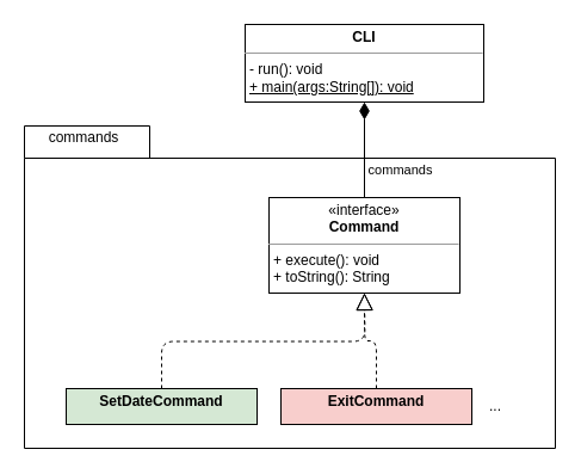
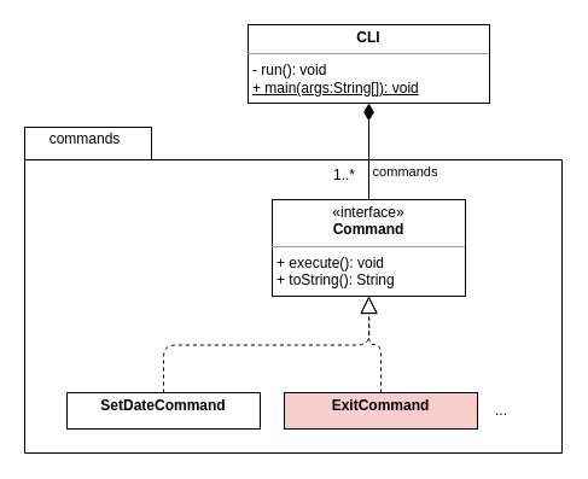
  <mxCell id="0" />
  <mxCell id="1" parent="0" />
  <mxCell id="2" value="" style="shape=folder;fontStyle=1;spacingTop=10;tabWidth=105;tabHeight=27;tabPosition=left;html=1;" vertex="1" parent="1"><mxGeometry x="20" y="105" width="445" height="270" as="geometry" /></mxCell>
  <mxCell id="3" value="commands" style="edgeStyle=orthogonalEdgeStyle;rounded=0;orthogonalLoop=1;jettySize=auto;html=1;startArrow=diamondThin;startFill=1;endArrow=none;endFill=0;endSize=6;targetPerimeterSpacing=0;strokeWidth=1;startSize=12;labelPosition=center;verticalLabelPosition=middle;align=center;verticalAlign=middle;" edge="1" parent="1" source="4" target="5"><mxGeometry x="0.429" y="30" relative="1" as="geometry"><mxPoint as="offset" /></mxGeometry></mxCell>
  <mxCell id="4" value="&lt;p style=&quot;margin: 0px ; margin-top: 4px ; text-align: center&quot;&gt;&lt;b&gt;CLI&lt;/b&gt;&lt;/p&gt;&lt;hr size=&quot;1&quot;&gt;&lt;p style=&quot;margin: 0px ; margin-left: 4px&quot;&gt;&lt;span&gt;- run(): void&lt;/span&gt;&lt;br&gt;&lt;/p&gt;&lt;p style=&quot;margin: 0px ; margin-left: 4px&quot;&gt;&lt;u&gt;+ main(args:String[]): void&lt;/u&gt;&lt;br&gt;&lt;/p&gt;" style="verticalAlign=top;align=left;overflow=fill;fontSize=12;fontFamily=Helvetica;html=1;" parent="1" vertex="1"><mxGeometry x="205" y="20" width="200" height="65" as="geometry" /></mxCell>
  <mxCell id="5" value="&lt;p style=&quot;margin: 0px ; margin-top: 4px ; text-align: center&quot;&gt;«interface»&lt;br&gt;&lt;b&gt;Command&lt;/b&gt;&lt;/p&gt;&lt;hr size=&quot;1&quot;&gt;&lt;p style=&quot;margin: 0px ; margin-left: 4px&quot;&gt;+ execute(): void&lt;/p&gt;&lt;p style=&quot;margin: 0px ; margin-left: 4px&quot;&gt;+ toString(): String&lt;/p&gt;" style="verticalAlign=top;align=left;overflow=fill;fontSize=12;fontFamily=Helvetica;html=1;" parent="1" vertex="1"><mxGeometry x="225" y="165" width="160" height="80" as="geometry" /></mxCell>
  <mxCell id="6" value="&lt;p style=&quot;margin: 0px ; margin-top: 4px ; text-align: center&quot;&gt;&lt;b&gt;ExitCommand&lt;/b&gt;&lt;/p&gt;" style="verticalAlign=top;align=left;overflow=fill;fontSize=12;fontFamily=Helvetica;html=1;fillColor=#f8cecc;" parent="1" vertex="1"><mxGeometry x="235" y="325" width="160" height="30" as="geometry" /></mxCell>
  <mxCell id="7" value="" style="endArrow=block;dashed=1;endFill=0;endSize=12;html=1;entryX=0.5;entryY=1;entryDx=0;entryDy=0;exitX=0.5;exitY=0;exitDx=0;exitDy=0;edgeStyle=orthogonalEdgeStyle;" parent="1" source="6" target="5" edge="1"><mxGeometry width="160" relative="1" as="geometry"><mxPoint x="205" y="375" as="sourcePoint" /><mxPoint x="365" y="375" as="targetPoint" /></mxGeometry></mxCell>
  <mxCell id="8" value="..." style="text;html=1;strokeColor=none;fillColor=none;align=center;verticalAlign=middle;whiteSpace=wrap;rounded=0;" parent="1" vertex="1"><mxGeometry x="395" y="330" width="40" height="20" as="geometry" /></mxCell>
- <mxCell id="9" value="&lt;p style=&quot;margin: 0px ; margin-top: 4px ; text-align: center&quot;&gt;&lt;b&gt;SetDateCommand&lt;/b&gt;&lt;/p&gt;" style="verticalAlign=top;align=left;overflow=fill;fontSize=12;fontFamily=Helvetica;html=1;fillColor=#d5e8d4;" vertex="1" parent="1"><mxGeometry x="55" y="325" width="160" height="30" as="geometry" /></mxCell>
+ <mxCell id="9" value="&lt;p style=&quot;margin: 0px ; margin-top: 4px ; text-align: center&quot;&gt;&lt;b&gt;SetDateCommand&lt;/b&gt;&lt;/p&gt;" style="verticalAlign=top;align=left;overflow=fill;fontSize=12;fontFamily=Helvetica;html=1;" vertex="1" parent="1"><mxGeometry x="55" y="325" width="160" height="30" as="geometry" /></mxCell>
  <mxCell id="10" value="" style="endArrow=block;dashed=1;endFill=0;endSize=12;html=1;exitX=0.5;exitY=0;exitDx=0;exitDy=0;edgeStyle=orthogonalEdgeStyle;" edge="1" parent="1" source="9"><mxGeometry width="160" relative="1" as="geometry"><mxPoint x="325" y="335" as="sourcePoint" /><mxPoint x="305" y="245" as="targetPoint" /></mxGeometry></mxCell>
+ <mxCell id="11" value="1..*" style="text;html=1;strokeColor=none;fillColor=none;align=center;verticalAlign=middle;whiteSpace=wrap;rounded=0;" vertex="1" parent="1"><mxGeometry x="265" y="135" width="40" height="20" as="geometry" /></mxCell>
  <mxCell id="12" value="commands" style="text;html=1;strokeColor=none;fillColor=none;align=center;verticalAlign=middle;whiteSpace=wrap;rounded=0;" vertex="1" parent="1"><mxGeometry x="25" y="105" width="90" height="20" as="geometry" /></mxCell>
